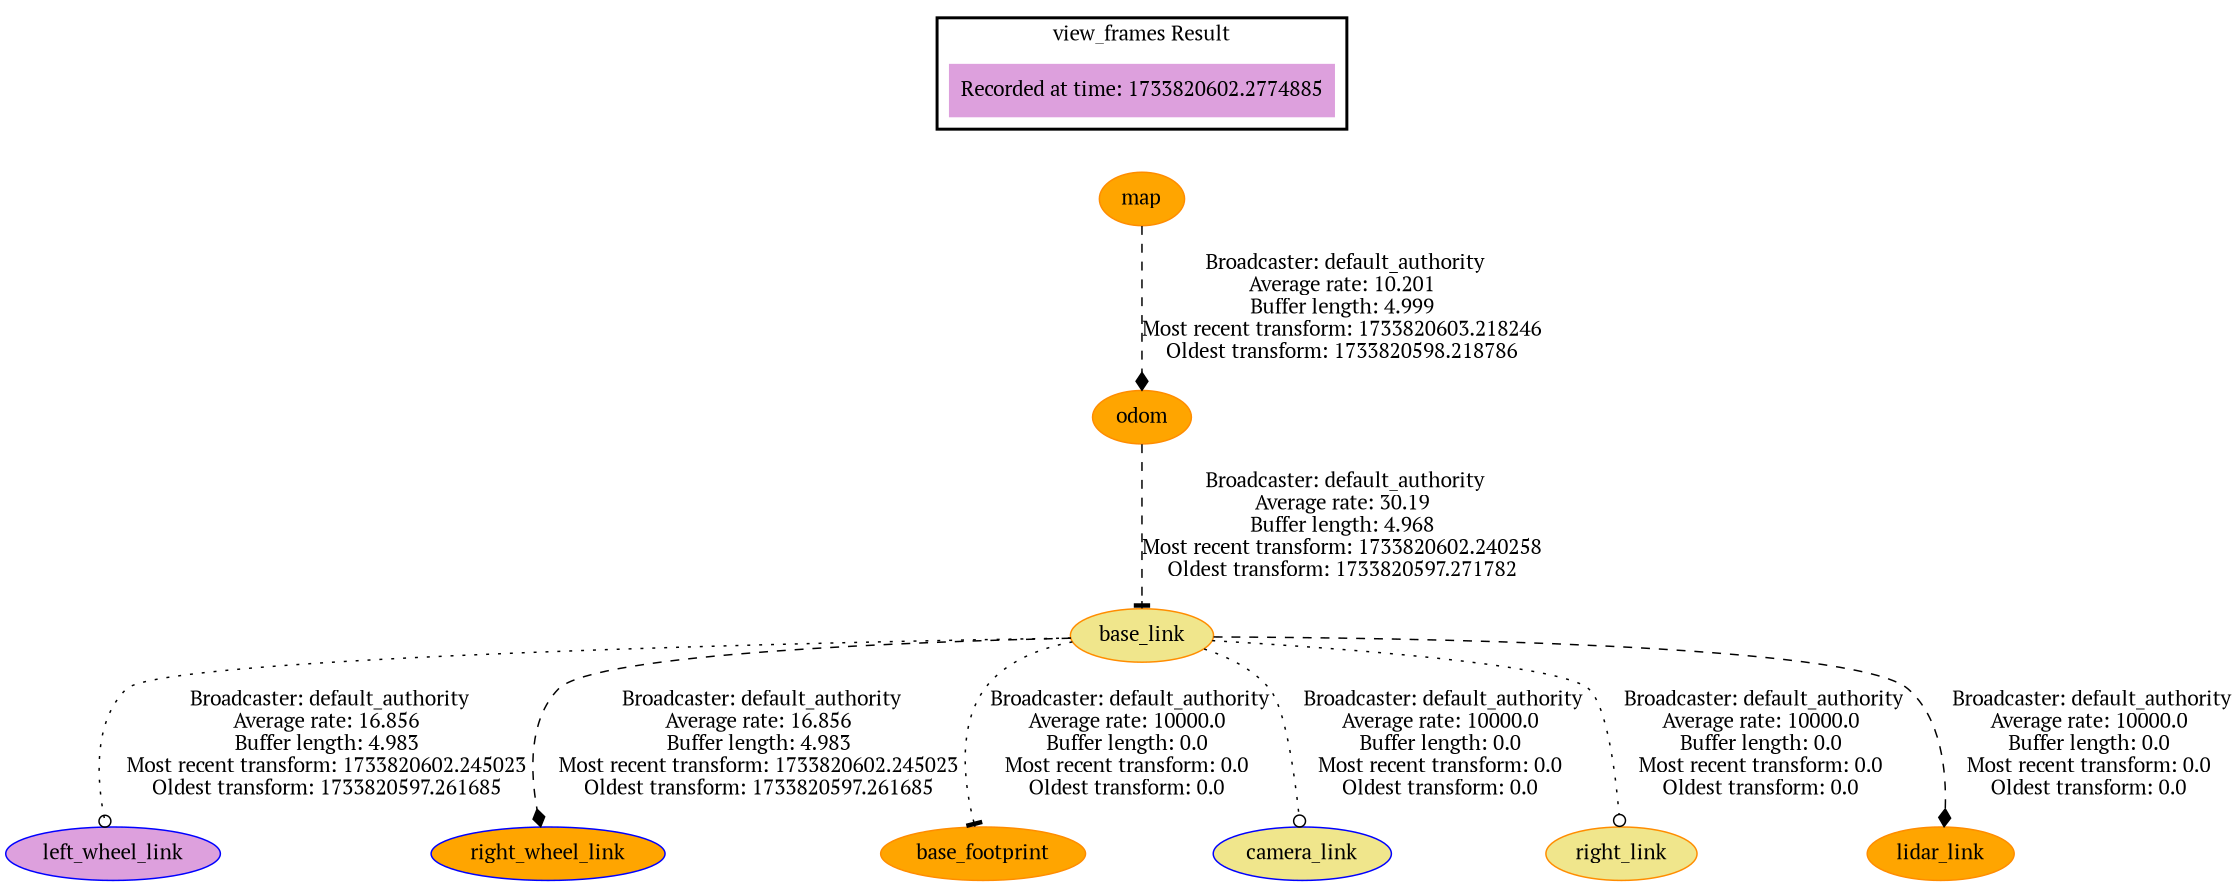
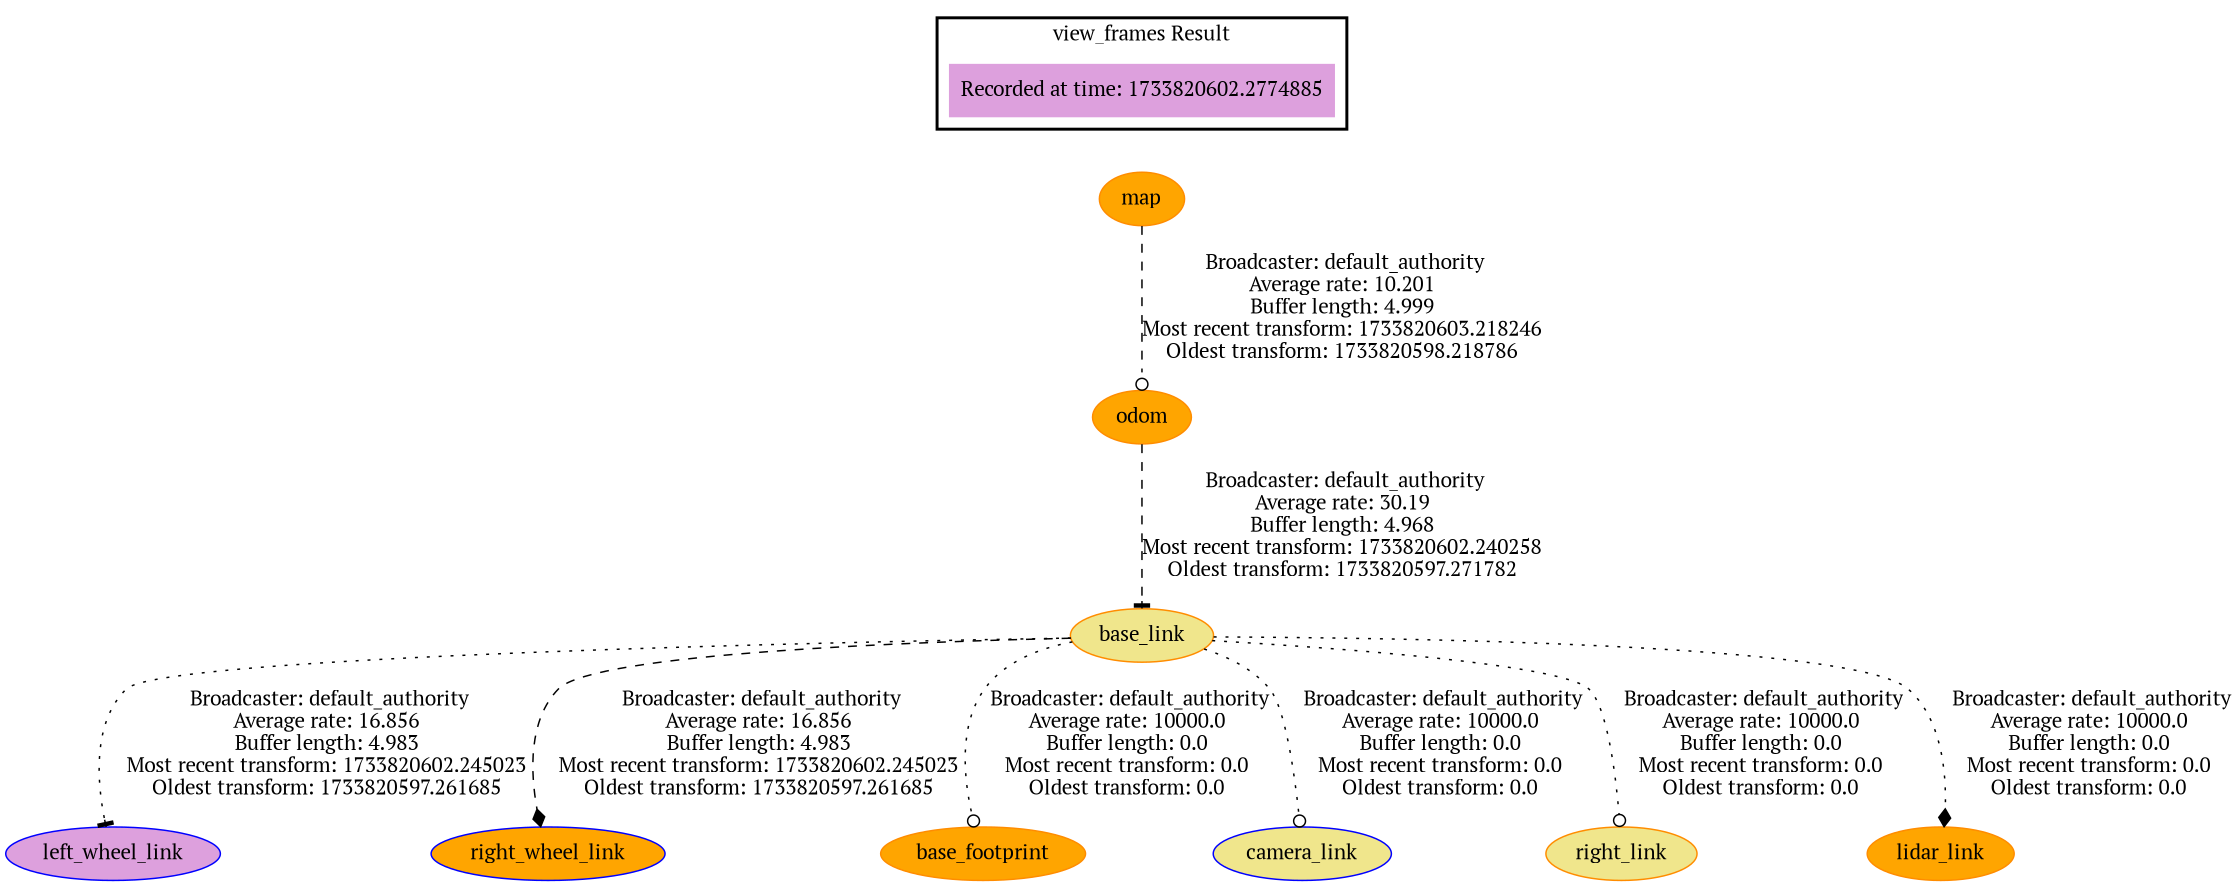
  digraph {
    fontname="PT Serif"
    node [color=darkorange fillcolor=orange fontname="PT Serif" style=filled]
    edge [fontname="PT Serif" style=dashed arrowhead=diamond]
    "Recorded at time: 1733820602.2774885" [color=blue fillcolor=plum shape=plaintext]
    map
    base_link [fillcolor=khaki]
    left_wheel_link [color=blue fillcolor=plum]
    right_wheel_link [color=blue]
    base_footprint
    camera_link [color=blue fillcolor=khaki]
    n8 [fillcolor=khaki label=right_link]
    lidar_link
    odom
    subgraph cluster_1 {
      color=black
      label="view_frames Result"
      style=bold
      "Recorded at time: 1733820602.2774885"
    }
    "Recorded at time: 1733820602.2774885" -> map [style=invis arrowhead=""]
-   map -> odom [label=" Broadcaster: default_authority\nAverage rate: 10.201\nBuffer length: 4.999\nMost recent transform: 1733820603.218246\nOldest transform: 1733820598.218786\n"]
-   base_link -> left_wheel_link [arrowhead=odot label=" Broadcaster: default_authority\nAverage rate: 16.856\nBuffer length: 4.983\nMost recent transform: 1733820602.245023\nOldest transform: 1733820597.261685\n" style=dotted]
+   map -> odom [arrowhead=odot label=" Broadcaster: default_authority\nAverage rate: 10.201\nBuffer length: 4.999\nMost recent transform: 1733820603.218246\nOldest transform: 1733820598.218786\n"]
+   base_link -> left_wheel_link [arrowhead=tee label=" Broadcaster: default_authority\nAverage rate: 16.856\nBuffer length: 4.983\nMost recent transform: 1733820602.245023\nOldest transform: 1733820597.261685\n" style=dotted]
    base_link -> right_wheel_link [label=" Broadcaster: default_authority\nAverage rate: 16.856\nBuffer length: 4.983\nMost recent transform: 1733820602.245023\nOldest transform: 1733820597.261685\n"]
-   base_link -> base_footprint [arrowhead=tee label=" Broadcaster: default_authority\nAverage rate: 10000.0\nBuffer length: 0.0\nMost recent transform: 0.0\nOldest transform: 0.0\n" style=dotted]
+   base_link -> base_footprint [arrowhead=odot label=" Broadcaster: default_authority\nAverage rate: 10000.0\nBuffer length: 0.0\nMost recent transform: 0.0\nOldest transform: 0.0\n" style=dotted]
    base_link -> camera_link [arrowhead=odot label=" Broadcaster: default_authority\nAverage rate: 10000.0\nBuffer length: 0.0\nMost recent transform: 0.0\nOldest transform: 0.0\n" style=dotted]
    base_link -> n8 [arrowhead=odot label=" Broadcaster: default_authority\nAverage rate: 10000.0\nBuffer length: 0.0\nMost recent transform: 0.0\nOldest transform: 0.0\n" style=dotted]
-   base_link -> lidar_link [label=" Broadcaster: default_authority\nAverage rate: 10000.0\nBuffer length: 0.0\nMost recent transform: 0.0\nOldest transform: 0.0\n"]
+   base_link -> lidar_link [label=" Broadcaster: default_authority\nAverage rate: 10000.0\nBuffer length: 0.0\nMost recent transform: 0.0\nOldest transform: 0.0\n" style=dotted]
    odom -> base_link [arrowhead=tee label=" Broadcaster: default_authority\nAverage rate: 30.19\nBuffer length: 4.968\nMost recent transform: 1733820602.240258\nOldest transform: 1733820597.271782\n"]
  }
